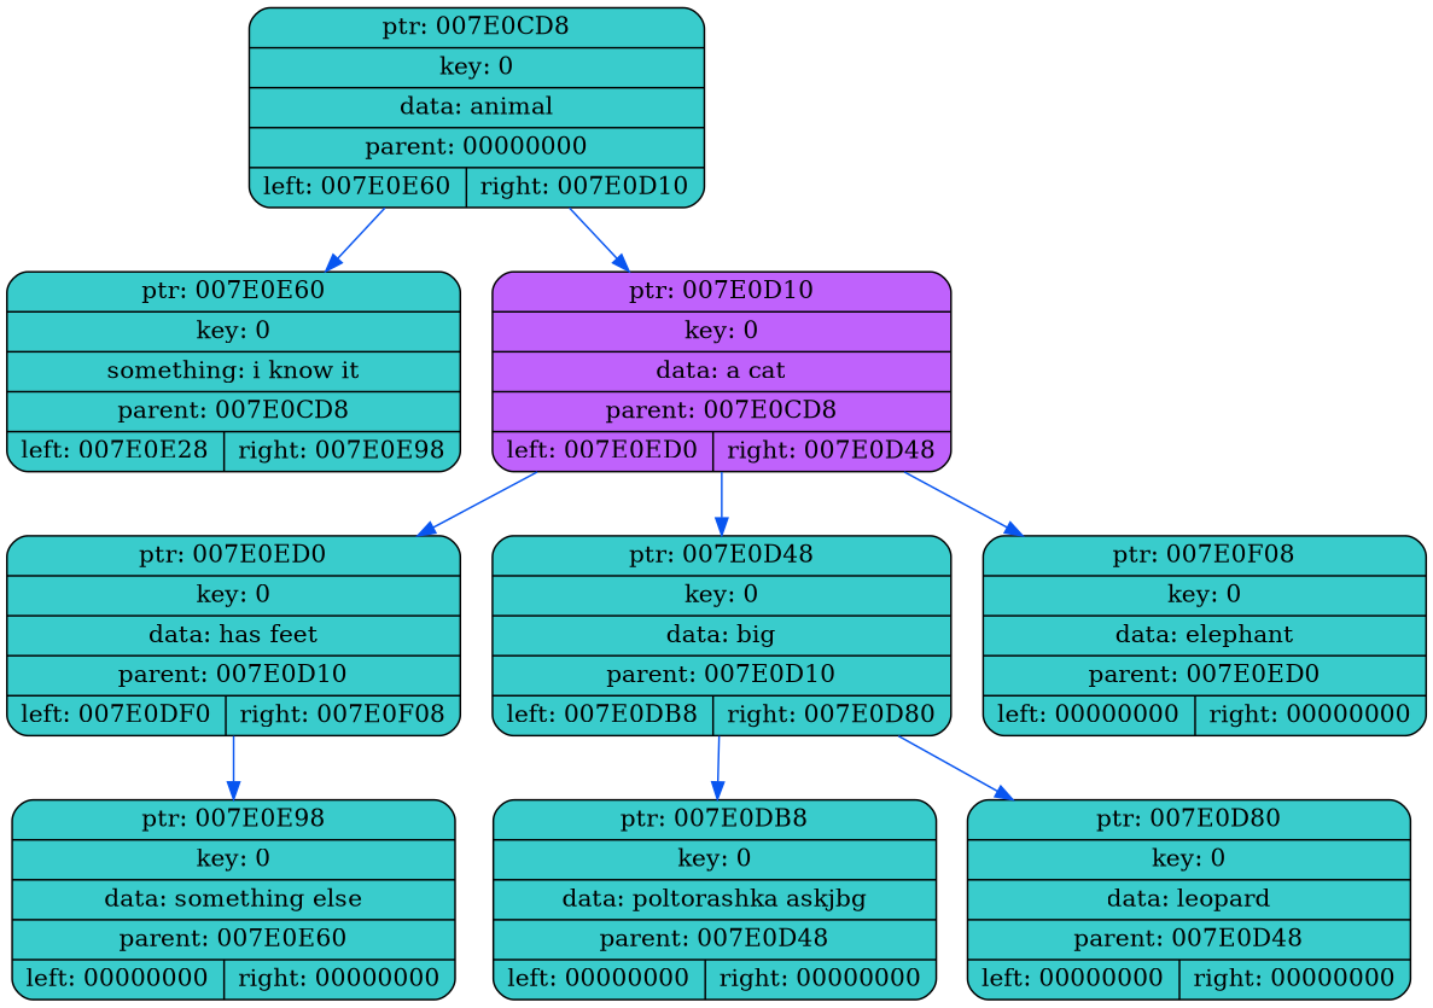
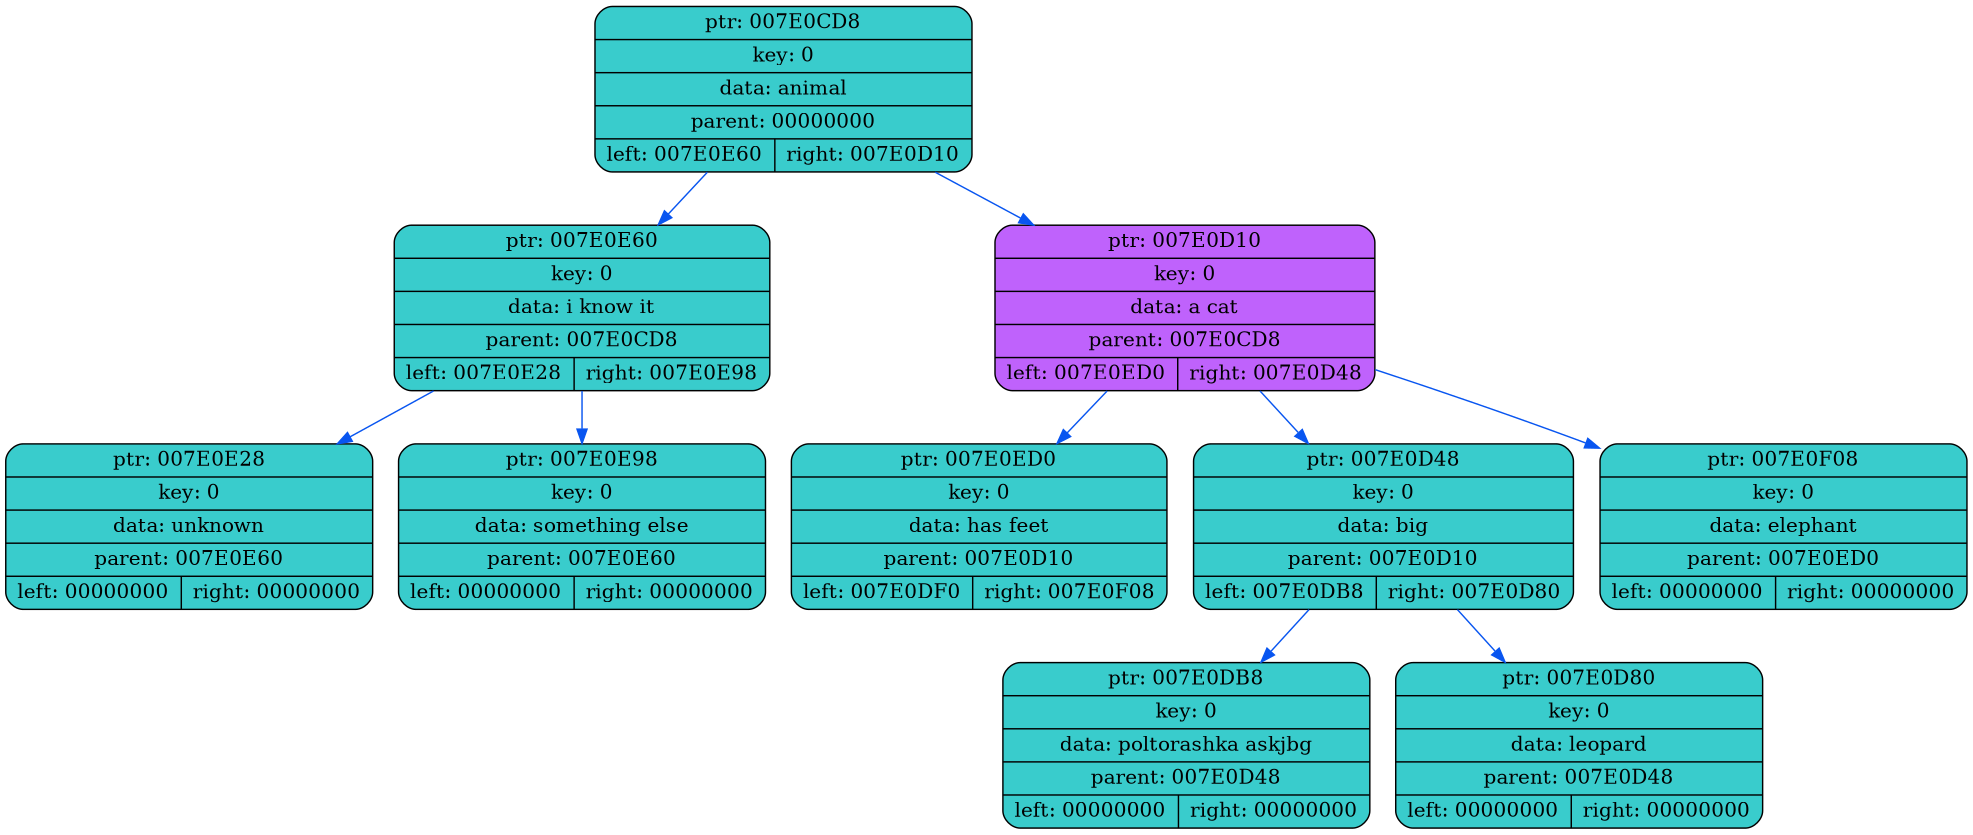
  digraph {
    rankdir=TP
    node [fillcolor="#39CCCC" shape=record style="rounded,filled"]
    edge [color="#0855F0"]
    n1 [label="{ ptr: 007E0CD8 | key: 0 | data: animal| parent: 00000000 | { left: 007E0E60 | right: 007E0D10 }}"]
-   n2 [label="{ ptr: 007E0E60 | key: 0 | something: i know it\n| parent: 007E0CD8 | { left: 007E0E28 | right: 007E0E98 }}"]
+   n2 [label="{ ptr: 007E0E60 | key: 0 | data: i know it\n| parent: 007E0CD8 | { left: 007E0E28 | right: 007E0E98 }}"]
    n3 [fillcolor="#BF62FC" label="{ ptr: 007E0D10 | key: 0 | data: a cat| parent: 007E0CD8| { left: 007E0ED0 | right: 007E0D48 }}"]
+   n4 [label="{ ptr: 007E0E28 | key: 0 | data: unknown| parent: 007E0E60 | { left: 00000000 | right: 00000000 }}"]
    n5 [label="{ ptr: 007E0E98 | key: 0 | data: something else\n| parent: 007E0E60 | { left: 00000000 | right: 00000000 }}"]
    n6 [label="{ ptr: 007E0ED0 | key: 0 | data: has feet\n| parent: 007E0D10 | { left: 007E0DF0 | right: 007E0F08 }}"]
    n7 [label="{ ptr: 007E0D48 | key: 0 | data: big| parent: 007E0D10 | { left: 007E0DB8 | right: 007E0D80 }}"]
    n8 [label="{ ptr: 007E0F08 | key: 0 | data: elephant\n| parent: 007E0ED0 | { left: 00000000 | right: 00000000 }}"]
    n9 [label="{ ptr: 007E0DB8 | key: 0 | data: poltorashka askjbg| parent: 007E0D48 | { left: 00000000 | right: 00000000 }}"]
    n10 [label="{ ptr: 007E0D80 | key: 0 | data: leopard| parent: 007E0D48 | { left: 00000000 | right: 00000000 }}"]
    n1 -> n2
    n1 -> n3
-   n6 -> n5
+   n2 -> n4
+   n2 -> n5
    n3 -> n6
    n3 -> n7
    n3 -> n8
    n7 -> n9
    n7 -> n10
  }
